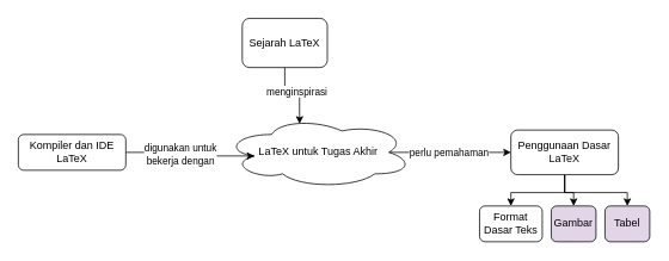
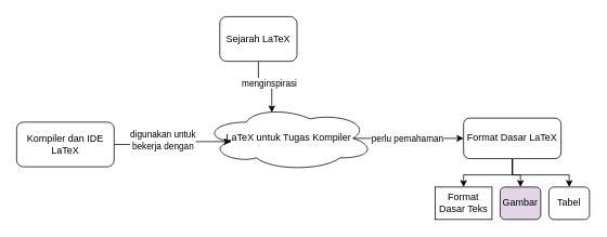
  <mxCell id="0" />
  <mxCell id="1" parent="0" />
  <mxCell id="2" style="edgeStyle=orthogonalEdgeStyle;rounded=0;orthogonalLoop=1;jettySize=auto;html=1;exitX=0.875;exitY=0.5;exitDx=0;exitDy=0;exitPerimeter=0;entryX=0;entryY=0.5;entryDx=0;entryDy=0;" edge="1" parent="1" source="4" target="14"><mxGeometry relative="1" as="geometry" /></mxCell>
  <mxCell id="3" value="perlu pemahaman" style="edgeLabel;html=1;align=center;verticalAlign=middle;resizable=0;points=[];" vertex="1" connectable="0" parent="2"><mxGeometry x="-0.247" y="-3" relative="1" as="geometry"><mxPoint x="15.25" y="-3" as="offset" /></mxGeometry></mxCell>
- <mxCell id="4" value="LaTeX untuk Tugas Akhir" style="ellipse;shape=cloud;whiteSpace=wrap;html=1;" vertex="1" parent="1"><mxGeometry x="250" y="130" width="210" height="80" as="geometry" /></mxCell>
+ <mxCell id="4" value="LaTeX untuk Tugas Kompiler" style="ellipse;shape=cloud;whiteSpace=wrap;html=1;" vertex="1" parent="1"><mxGeometry x="250" y="130" width="210" height="80" as="geometry" /></mxCell>
  <mxCell id="5" style="edgeStyle=orthogonalEdgeStyle;rounded=0;orthogonalLoop=1;jettySize=auto;html=1;exitX=0.5;exitY=1;exitDx=0;exitDy=0;entryX=0.4;entryY=0.1;entryDx=0;entryDy=0;entryPerimeter=0;" edge="1" parent="1" source="7" target="4"><mxGeometry relative="1" as="geometry" /></mxCell>
  <mxCell id="6" value="menginspirasi" style="edgeLabel;html=1;align=center;verticalAlign=middle;resizable=0;points=[];" vertex="1" connectable="0" parent="5"><mxGeometry x="0.195" y="3" relative="1" as="geometry"><mxPoint x="-7" y="-5" as="offset" /></mxGeometry></mxCell>
  <mxCell id="7" value="Sejarah LaTeX" style="rounded=1;whiteSpace=wrap;html=1;fontSize=12;glass=0;strokeWidth=1;shadow=0;" vertex="1" parent="1"><mxGeometry x="270" y="20" width="95" height="55" as="geometry" /></mxCell>
  <mxCell id="8" style="edgeStyle=orthogonalEdgeStyle;rounded=0;orthogonalLoop=1;jettySize=auto;html=1;exitX=1;exitY=0.5;exitDx=0;exitDy=0;entryX=0.16;entryY=0.55;entryDx=0;entryDy=0;entryPerimeter=0;" edge="1" parent="1" source="10" target="4"><mxGeometry relative="1" as="geometry" /></mxCell>
  <mxCell id="9" value="digunakan untuk&lt;br&gt;bekerja dengan" style="edgeLabel;html=1;align=center;verticalAlign=middle;resizable=0;points=[];" vertex="1" connectable="0" parent="8"><mxGeometry x="0.229" y="2" relative="1" as="geometry"><mxPoint x="-27" as="offset" /></mxGeometry></mxCell>
- <mxCell id="10" value="Kompiler dan IDE LaTeX" style="rounded=1;whiteSpace=wrap;html=1;fontSize=12;glass=0;strokeWidth=1;shadow=0;" vertex="1" parent="1"><mxGeometry x="20" y="150" width="120" height="40" as="geometry" /></mxCell>
+ <mxCell id="10" value="Kompiler dan IDE LaTeX" style="rounded=1;whiteSpace=wrap;html=1;fontSize=12;glass=0;strokeWidth=1;shadow=0;" vertex="1" parent="1"><mxGeometry x="20" y="150" width="120" height="55" as="geometry" /></mxCell>
  <mxCell id="11" style="edgeStyle=orthogonalEdgeStyle;rounded=0;orthogonalLoop=1;jettySize=auto;html=1;exitX=0.5;exitY=1;exitDx=0;exitDy=0;entryX=0.5;entryY=0;entryDx=0;entryDy=0;" edge="1" parent="1" source="14" target="15"><mxGeometry relative="1" as="geometry" /></mxCell>
  <mxCell id="12" style="edgeStyle=orthogonalEdgeStyle;rounded=0;orthogonalLoop=1;jettySize=auto;html=1;exitX=0.5;exitY=1;exitDx=0;exitDy=0;entryX=0.5;entryY=0;entryDx=0;entryDy=0;" edge="1" parent="1" source="14" target="17"><mxGeometry relative="1" as="geometry" /></mxCell>
  <mxCell id="13" style="edgeStyle=orthogonalEdgeStyle;rounded=0;orthogonalLoop=1;jettySize=auto;html=1;exitX=0.5;exitY=1;exitDx=0;exitDy=0;" edge="1" parent="1" source="14" target="16"><mxGeometry relative="1" as="geometry" /></mxCell>
- <mxCell id="14" value="Penggunaan Dasar LaTeX" style="rounded=1;whiteSpace=wrap;html=1;" vertex="1" parent="1"><mxGeometry x="570" y="145" width="120" height="50" as="geometry" /></mxCell>
- <mxCell id="15" value="Format Dasar Teks" style="rounded=1;whiteSpace=wrap;html=1;" vertex="1" parent="1"><mxGeometry x="535" y="230" width="70" height="40" as="geometry" /></mxCell>
+ <mxCell id="14" value="Format Dasar LaTeX" style="rounded=1;whiteSpace=wrap;html=1;" vertex="1" parent="1"><mxGeometry x="570" y="145" width="120" height="50" as="geometry" /></mxCell>
+ <mxCell id="15" value="Format Dasar Teks" style="whiteSpace=wrap;html=1;rounded=0;" vertex="1" parent="1"><mxGeometry x="535" y="230" width="70" height="40" as="geometry" /></mxCell>
  <mxCell id="16" value="Gambar" style="rounded=1;whiteSpace=wrap;html=1;fillColor=#e1d5e7;" vertex="1" parent="1"><mxGeometry x="615" y="230" width="50" height="40" as="geometry" /></mxCell>
- <mxCell id="17" value="Tabel" style="rounded=1;whiteSpace=wrap;html=1;fillColor=#e1d5e7;" vertex="1" parent="1"><mxGeometry x="675" y="230" width="50" height="40" as="geometry" /></mxCell>
+ <mxCell id="17" value="Tabel" style="rounded=1;whiteSpace=wrap;html=1;" vertex="1" parent="1"><mxGeometry x="675" y="230" width="50" height="40" as="geometry" /></mxCell>
